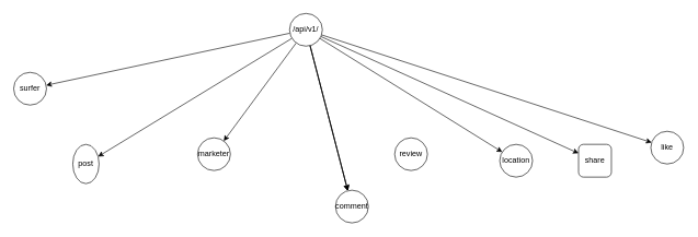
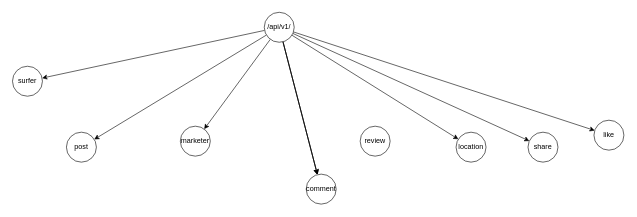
  <mxCell id="0" />
  <mxCell id="1" parent="0" />
  <mxCell id="2" value="" style="edgeStyle=none;html=1;" edge="1" parent="1" source="11" target="12"><mxGeometry relative="1" as="geometry" /></mxCell>
  <mxCell id="3" value="" style="edgeStyle=none;html=1;" edge="1" parent="1" source="11" target="13"><mxGeometry relative="1" as="geometry" /></mxCell>
  <mxCell id="4" value="" style="edgeStyle=none;html=1;" edge="1" parent="1" source="11" target="14"><mxGeometry relative="1" as="geometry" /></mxCell>
  <mxCell id="5" value="" style="edgeStyle=none;html=1;" edge="1" parent="1" source="11" target="15"><mxGeometry relative="1" as="geometry" /></mxCell>
  <mxCell id="6" value="" style="edgeStyle=none;html=1;" edge="1" parent="1" source="11" target="15"><mxGeometry relative="1" as="geometry" /></mxCell>
  <mxCell id="7" value="" style="edgeStyle=none;html=1;" edge="1" parent="1" source="11" target="15"><mxGeometry relative="1" as="geometry" /></mxCell>
  <mxCell id="8" value="" style="edgeStyle=none;html=1;" edge="1" parent="1" source="11" target="17"><mxGeometry relative="1" as="geometry" /></mxCell>
  <mxCell id="9" value="" style="edgeStyle=none;html=1;" edge="1" parent="1" source="11" target="18"><mxGeometry relative="1" as="geometry" /></mxCell>
  <mxCell id="10" value="" style="edgeStyle=none;html=1;" edge="1" parent="1" source="11" target="19"><mxGeometry relative="1" as="geometry" /></mxCell>
  <mxCell id="11" value="/api/v1/" style="ellipse;whiteSpace=wrap;html=1;aspect=fixed;" vertex="1" parent="1"><mxGeometry x="440" y="20" width="50" height="50" as="geometry" /></mxCell>
  <mxCell id="12" value="surfer" style="ellipse;whiteSpace=wrap;html=1;aspect=fixed;" vertex="1" parent="1"><mxGeometry x="20" y="110" width="50" height="50" as="geometry" /></mxCell>
- <mxCell id="13" value="post" style="ellipse;whiteSpace=wrap;html=1;aspect=fixed;" vertex="1" parent="1"><mxGeometry x="110" y="220" width="40" height="60" as="geometry" /></mxCell>
+ <mxCell id="13" value="post" style="ellipse;whiteSpace=wrap;html=1;aspect=fixed;" vertex="1" parent="1"><mxGeometry x="110" y="220" width="50" height="50" as="geometry" /></mxCell>
  <mxCell id="14" value="marketer" style="ellipse;whiteSpace=wrap;html=1;aspect=fixed;" vertex="1" parent="1"><mxGeometry x="300" y="210" width="50" height="50" as="geometry" /></mxCell>
  <mxCell id="15" value="comment" style="ellipse;whiteSpace=wrap;html=1;aspect=fixed;" vertex="1" parent="1"><mxGeometry x="510" y="290" width="50" height="50" as="geometry" /></mxCell>
  <mxCell id="16" value="review" style="ellipse;whiteSpace=wrap;html=1;aspect=fixed;" vertex="1" parent="1"><mxGeometry x="600" y="210" width="50" height="50" as="geometry" /></mxCell>
  <mxCell id="17" value="location" style="ellipse;whiteSpace=wrap;html=1;aspect=fixed;" vertex="1" parent="1"><mxGeometry x="760" y="220" width="50" height="50" as="geometry" /></mxCell>
- <mxCell id="18" value="share" style="whiteSpace=wrap;html=1;aspect=fixed;rounded=1;" vertex="1" parent="1"><mxGeometry x="880" y="220" width="50" height="50" as="geometry" /></mxCell>
+ <mxCell id="18" value="share" style="ellipse;whiteSpace=wrap;html=1;aspect=fixed;" vertex="1" parent="1"><mxGeometry x="880" y="220" width="50" height="50" as="geometry" /></mxCell>
  <mxCell id="19" value="like" style="ellipse;whiteSpace=wrap;html=1;aspect=fixed;" vertex="1" parent="1"><mxGeometry x="990" y="200" width="50" height="50" as="geometry" /></mxCell>
